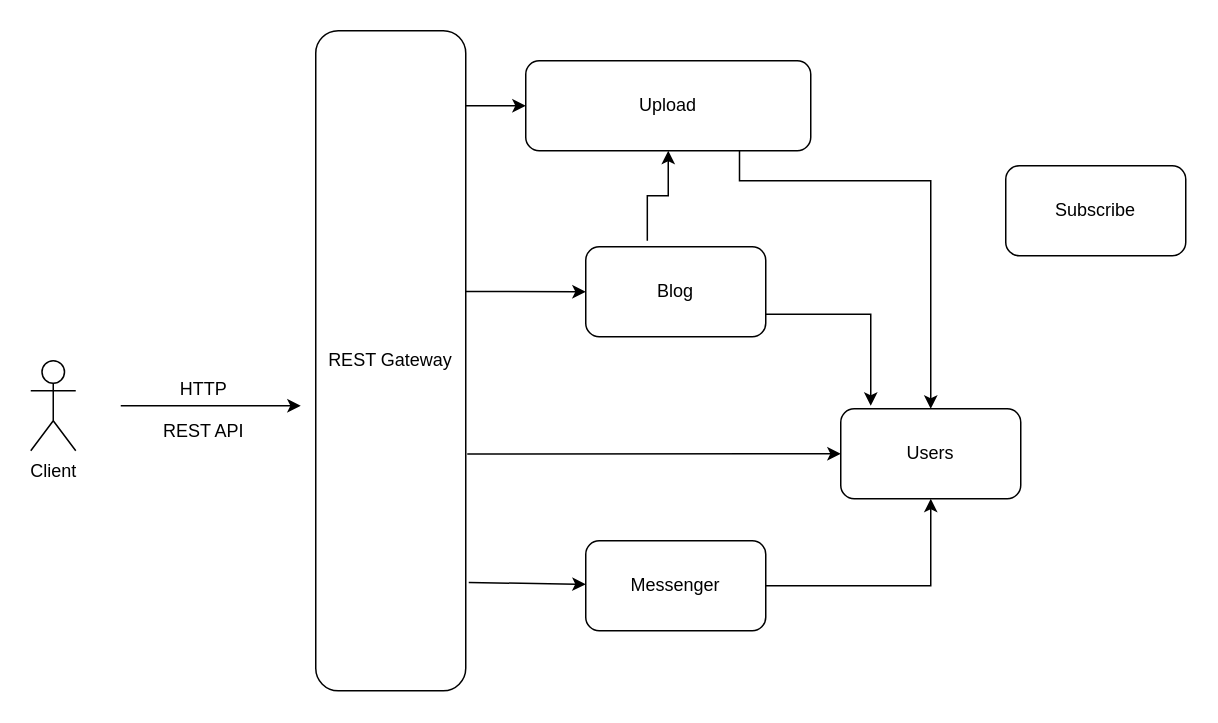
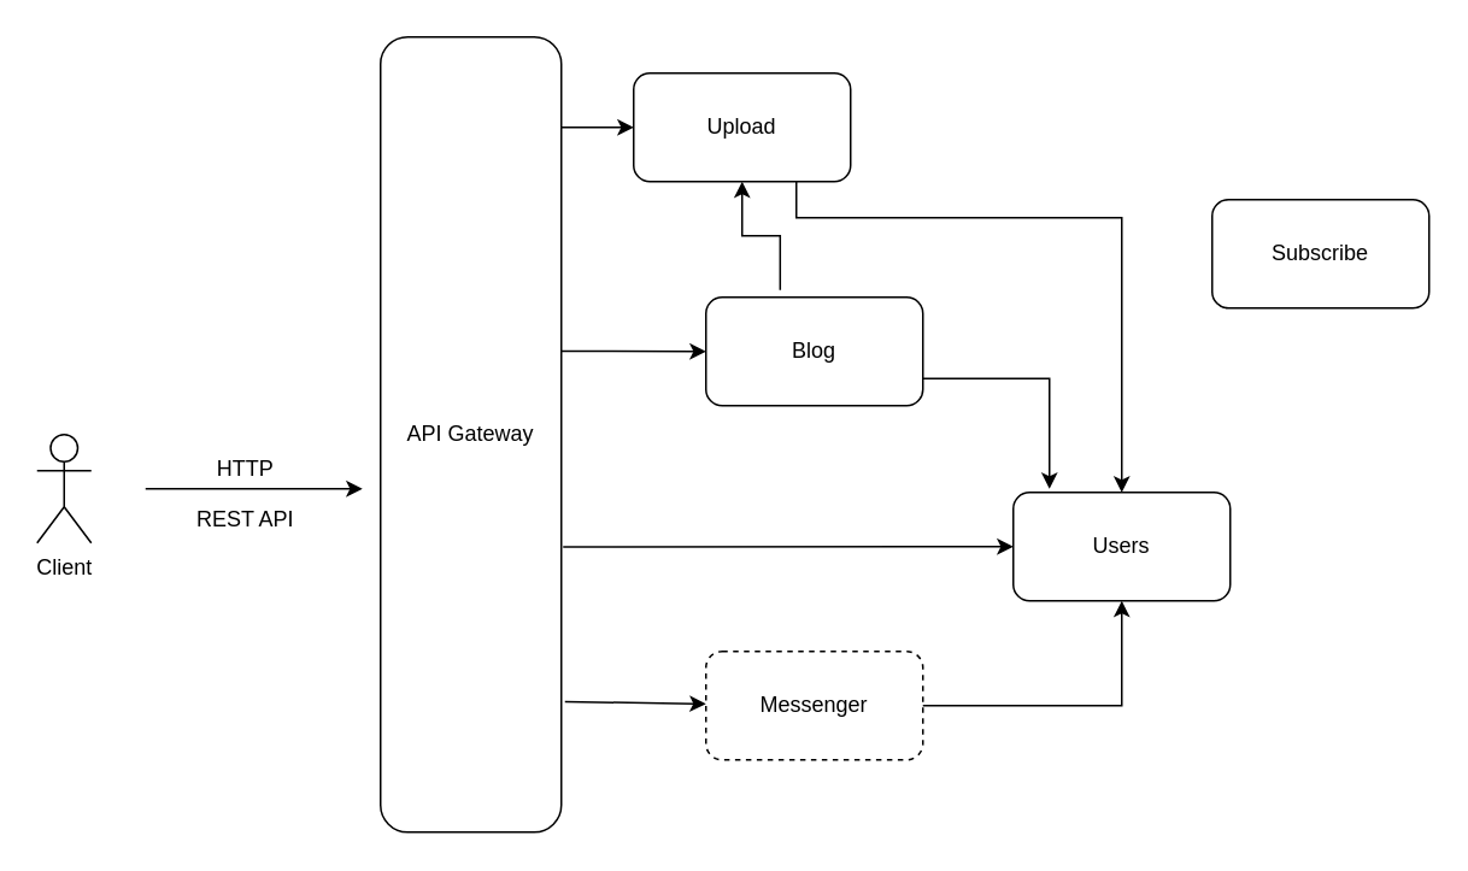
  <mxCell id="0" />
  <mxCell id="1" parent="0" />
  <mxCell id="2" value="Users" style="rounded=1;whiteSpace=wrap;html=1;" vertex="1" parent="1"><mxGeometry x="560" y="272" width="120" height="60" as="geometry" /></mxCell>
  <mxCell id="3" value="Blog" style="rounded=1;whiteSpace=wrap;html=1;" vertex="1" parent="1"><mxGeometry x="390" y="164" width="120" height="60" as="geometry" /></mxCell>
- <mxCell id="4" value="Messenger" style="rounded=1;whiteSpace=wrap;html=1;" vertex="1" parent="1"><mxGeometry x="390" y="360" width="120" height="60" as="geometry" /></mxCell>
+ <mxCell id="4" value="Messenger" style="rounded=1;whiteSpace=wrap;html=1;dashed=1;" vertex="1" parent="1"><mxGeometry x="390" y="360" width="120" height="60" as="geometry" /></mxCell>
  <mxCell id="5" value="Subscribe" style="rounded=1;whiteSpace=wrap;html=1;" vertex="1" parent="1"><mxGeometry x="670" y="110" width="120" height="60" as="geometry" /></mxCell>
- <mxCell id="6" value="Upload" style="rounded=1;whiteSpace=wrap;html=1;" vertex="1" parent="1"><mxGeometry x="350" y="40" width="190" height="60" as="geometry" /></mxCell>
- <mxCell id="7" value="REST Gateway" style="rounded=1;whiteSpace=wrap;html=1;" vertex="1" parent="1"><mxGeometry x="210" y="20" width="100" height="440" as="geometry" /></mxCell>
+ <mxCell id="6" value="Upload" style="rounded=1;whiteSpace=wrap;html=1;" vertex="1" parent="1"><mxGeometry x="350" y="40" width="120" height="60" as="geometry" /></mxCell>
+ <mxCell id="7" value="API Gateway" style="rounded=1;whiteSpace=wrap;html=1;" vertex="1" parent="1"><mxGeometry x="210" y="20" width="100" height="440" as="geometry" /></mxCell>
  <mxCell id="8" value="" style="endArrow=classic;html=1;rounded=0;exitX=1.01;exitY=0.485;exitDx=0;exitDy=0;exitPerimeter=0;entryX=0;entryY=0.5;entryDx=0;entryDy=0;" edge="1" parent="1" target="2"><mxGeometry width="50" height="50" relative="1" as="geometry"><mxPoint x="311" y="302.2" as="sourcePoint" /><mxPoint x="510" y="370" as="targetPoint" /></mxGeometry></mxCell>
  <mxCell id="9" value="" style="endArrow=classic;html=1;rounded=0;exitX=1.02;exitY=0.836;exitDx=0;exitDy=0;exitPerimeter=0;" edge="1" parent="1" source="7" target="4"><mxGeometry width="50" height="50" relative="1" as="geometry"><mxPoint x="460" y="390" as="sourcePoint" /><mxPoint x="510" y="340" as="targetPoint" /></mxGeometry></mxCell>
  <mxCell id="10" value="" style="edgeStyle=elbowEdgeStyle;elbow=horizontal;endArrow=classic;html=1;rounded=0;exitX=1;exitY=0.5;exitDx=0;exitDy=0;entryX=0.5;entryY=1;entryDx=0;entryDy=0;" edge="1" parent="1" source="4" target="2"><mxGeometry width="50" height="50" relative="1" as="geometry"><mxPoint x="600" y="440" as="sourcePoint" /><mxPoint x="650" y="390" as="targetPoint" /><Array as="points"><mxPoint x="620" y="350" /></Array></mxGeometry></mxCell>
  <mxCell id="11" value="" style="edgeStyle=elbowEdgeStyle;elbow=horizontal;endArrow=classic;html=1;rounded=0;exitX=1;exitY=0.75;exitDx=0;exitDy=0;" edge="1" parent="1" source="3"><mxGeometry width="50" height="50" relative="1" as="geometry"><mxPoint x="460" y="390" as="sourcePoint" /><mxPoint x="580" y="270" as="targetPoint" /><Array as="points"><mxPoint x="580" y="240" /></Array></mxGeometry></mxCell>
  <mxCell id="12" value="" style="edgeStyle=elbowEdgeStyle;elbow=vertical;endArrow=classic;html=1;rounded=0;entryX=0.5;entryY=1;entryDx=0;entryDy=0;exitX=0.342;exitY=-0.067;exitDx=0;exitDy=0;exitPerimeter=0;" edge="1" parent="1" source="3" target="6"><mxGeometry width="50" height="50" relative="1" as="geometry"><mxPoint x="430" y="150" as="sourcePoint" /><mxPoint x="410" y="90" as="targetPoint" /></mxGeometry></mxCell>
  <mxCell id="13" value="" style="endArrow=classic;html=1;rounded=0;exitX=1;exitY=0.395;exitDx=0;exitDy=0;exitPerimeter=0;entryX=0;entryY=0.5;entryDx=0;entryDy=0;" edge="1" parent="1" source="7" target="3"><mxGeometry width="50" height="50" relative="1" as="geometry"><mxPoint x="330" y="250" as="sourcePoint" /><mxPoint x="380" y="200" as="targetPoint" /></mxGeometry></mxCell>
  <mxCell id="14" value="" style="endArrow=classic;html=1;rounded=0;" edge="1" parent="1"><mxGeometry width="50" height="50" relative="1" as="geometry"><mxPoint x="80" y="270" as="sourcePoint" /><mxPoint x="200" y="270" as="targetPoint" /></mxGeometry></mxCell>
  <mxCell id="15" value="Client" style="shape=umlActor;verticalLabelPosition=bottom;verticalAlign=top;html=1;outlineConnect=0;" vertex="1" parent="1"><mxGeometry x="20" y="240" width="30" height="60" as="geometry" /></mxCell>
  <mxCell id="16" value="HTTP" style="text;html=1;align=center;verticalAlign=middle;resizable=0;points=[];autosize=1;strokeColor=none;fillColor=none;" vertex="1" parent="1"><mxGeometry x="110" y="244" width="50" height="30" as="geometry" /></mxCell>
  <mxCell id="17" value="REST API" style="text;html=1;align=center;verticalAlign=middle;resizable=0;points=[];autosize=1;strokeColor=none;fillColor=none;" vertex="1" parent="1"><mxGeometry x="95" y="272" width="80" height="30" as="geometry" /></mxCell>
  <mxCell id="18" value="" style="endArrow=classic;html=1;rounded=0;entryX=0;entryY=0.5;entryDx=0;entryDy=0;" edge="1" parent="1" target="6"><mxGeometry width="50" height="50" relative="1" as="geometry"><mxPoint x="310" y="70" as="sourcePoint" /><mxPoint x="360" y="30" as="targetPoint" /></mxGeometry></mxCell>
  <mxCell id="19" value="" style="edgeStyle=elbowEdgeStyle;elbow=vertical;endArrow=classic;html=1;rounded=0;entryX=0.5;entryY=0;entryDx=0;entryDy=0;exitX=0.75;exitY=1;exitDx=0;exitDy=0;" edge="1" parent="1" source="6" target="2"><mxGeometry width="50" height="50" relative="1" as="geometry"><mxPoint x="390" y="260" as="sourcePoint" /><mxPoint x="440" y="210" as="targetPoint" /><Array as="points"><mxPoint x="540" y="120" /></Array></mxGeometry></mxCell>
